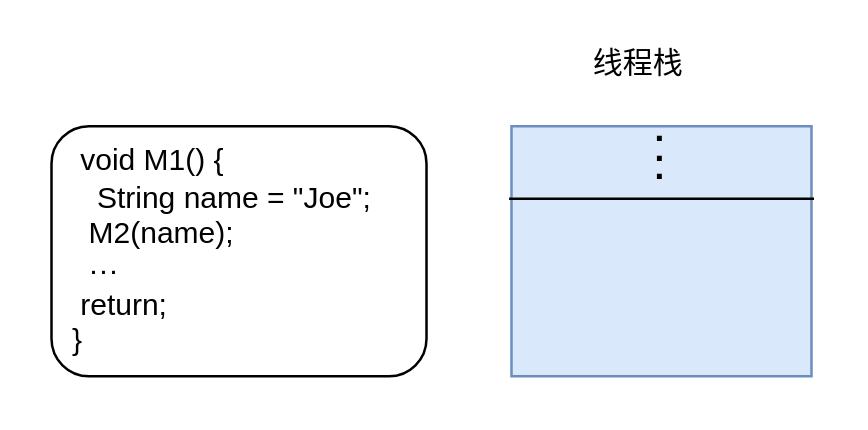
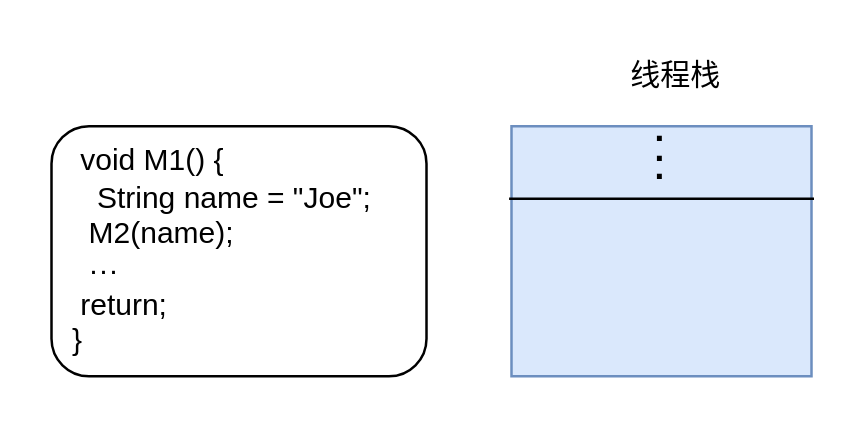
  <mxCell id="0" />
  <mxCell id="1" parent="0" />
  <mxCell id="2" value="&amp;nbsp; &amp;nbsp;void M1() {&lt;br&gt;&amp;nbsp; &amp;nbsp; &amp;nbsp;String name = &quot;Joe&quot;;&lt;br&gt;&amp;nbsp; &amp;nbsp; M2(name);&lt;br&gt;&amp;nbsp; &amp;nbsp; ···&lt;br&gt;&amp;nbsp; &amp;nbsp;return;&lt;br&gt;&amp;nbsp; }" style="rounded=1;whiteSpace=wrap;html=1;align=left;verticalAlign=middle;" vertex="1" parent="1"><mxGeometry x="20" y="50" width="150" height="100" as="geometry" /></mxCell>
  <mxCell id="3" value="" style="rounded=0;whiteSpace=wrap;html=1;fillColor=#dae8fc;strokeColor=#6c8ebf;" vertex="1" parent="1"><mxGeometry x="204" y="50" width="120" height="100" as="geometry" /></mxCell>
  <mxCell id="4" value="" style="endArrow=none;html=1;exitX=-0.008;exitY=0.4;exitDx=0;exitDy=0;exitPerimeter=0;" edge="1" parent="1"><mxGeometry width="50" height="50" relative="1" as="geometry"><mxPoint x="203.04" y="79" as="sourcePoint" /><mxPoint x="325" y="79" as="targetPoint" /></mxGeometry></mxCell>
  <mxCell id="5" value="" style="group" vertex="1" connectable="0" parent="1"><mxGeometry x="244" y="45" width="40" height="37" as="geometry" /></mxCell>
  <mxCell id="6" value="&lt;b&gt;&lt;font style=&quot;font-size: 14px&quot;&gt;·&lt;/font&gt;&lt;/b&gt;" style="text;html=1;strokeColor=none;fillColor=none;align=center;verticalAlign=middle;whiteSpace=wrap;rounded=0;" vertex="1" parent="5"><mxGeometry width="40" height="20" as="geometry" /></mxCell>
  <mxCell id="7" value="&lt;b&gt;&lt;font style=&quot;font-size: 14px&quot;&gt;·&lt;/font&gt;&lt;/b&gt;" style="text;html=1;strokeColor=none;fillColor=none;align=center;verticalAlign=middle;whiteSpace=wrap;rounded=0;" vertex="1" parent="5"><mxGeometry y="8" width="40" height="20" as="geometry" /></mxCell>
  <mxCell id="8" value="&lt;b&gt;&lt;font style=&quot;font-size: 14px&quot;&gt;·&lt;/font&gt;&lt;/b&gt;" style="text;html=1;strokeColor=none;fillColor=none;align=center;verticalAlign=middle;whiteSpace=wrap;rounded=0;" vertex="1" parent="5"><mxGeometry y="15" width="40" height="20" as="geometry" /></mxCell>
- <mxCell id="9" value="线程栈" style="text;html=1;strokeColor=none;fillColor=none;align=center;verticalAlign=middle;whiteSpace=wrap;rounded=0;" vertex="1" parent="1"><mxGeometry x="235" y="15" width="40" height="20" as="geometry" /></mxCell>
+ <mxCell id="9" value="线程栈" style="text;html=1;strokeColor=none;fillColor=none;align=center;verticalAlign=middle;whiteSpace=wrap;rounded=0;" vertex="1" parent="1"><mxGeometry x="250" y="20" width="40" height="20" as="geometry" /></mxCell>
